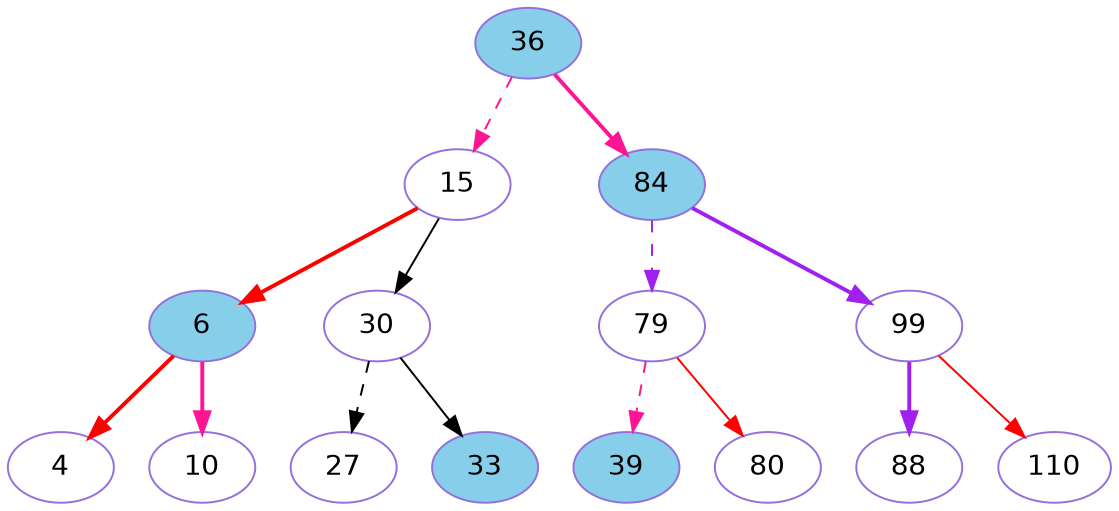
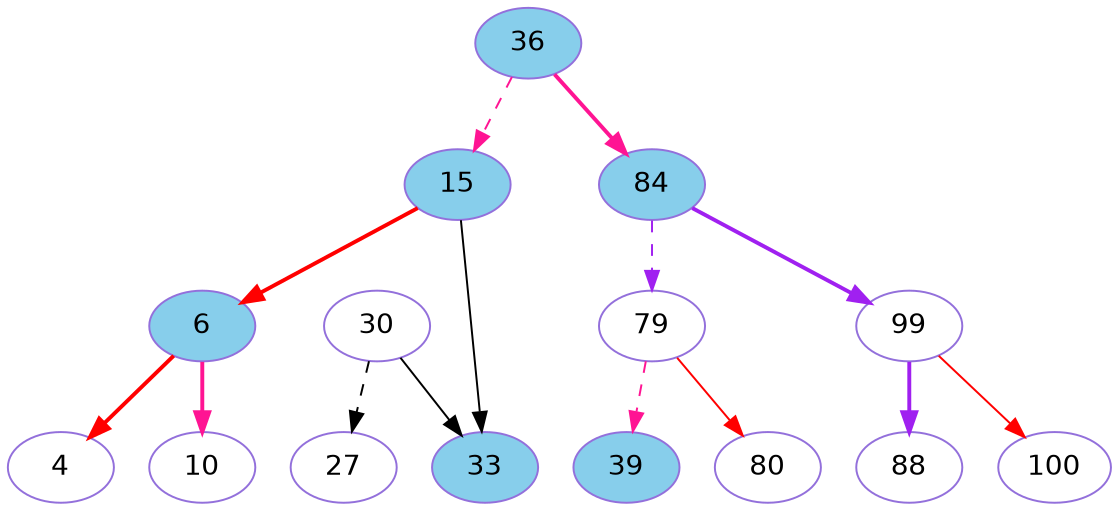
  digraph {
    fontname="DejaVu Sans"
    node [color="#9370DB" fillcolor=white fontname="DejaVu Sans" style=filled]
    edge [color=deeppink fontname="DejaVu Sans" style=bold]
    36 [fillcolor=skyblue]
-   15
+   15 [fillcolor=skyblue]
    84 [fillcolor=skyblue]
    6 [fillcolor=skyblue]
    30
    79
    99
    4
    10
    27
    33 [fillcolor=skyblue]
    39 [fillcolor=skyblue]
    80
    88
-   100 [label=110]
+   100
    36 -> 15 [style=dashed]
    36 -> 84
    15 -> 6 [color=red]
-   15 -> 30 [color=black style=solid]
+   15 -> 33 [color=black style=solid]
    84 -> 79 [color=purple style=dashed]
    84 -> 99 [color=purple]
    6 -> 4 [color=red]
    6 -> 10
    30 -> 27 [color=black style=dashed]
    30 -> 33 [color=black style=solid]
    79 -> 39 [style=dashed]
    79 -> 80 [color=red style=solid]
    99 -> 88 [color=purple]
    99 -> 100 [color=red style=solid]
  }
